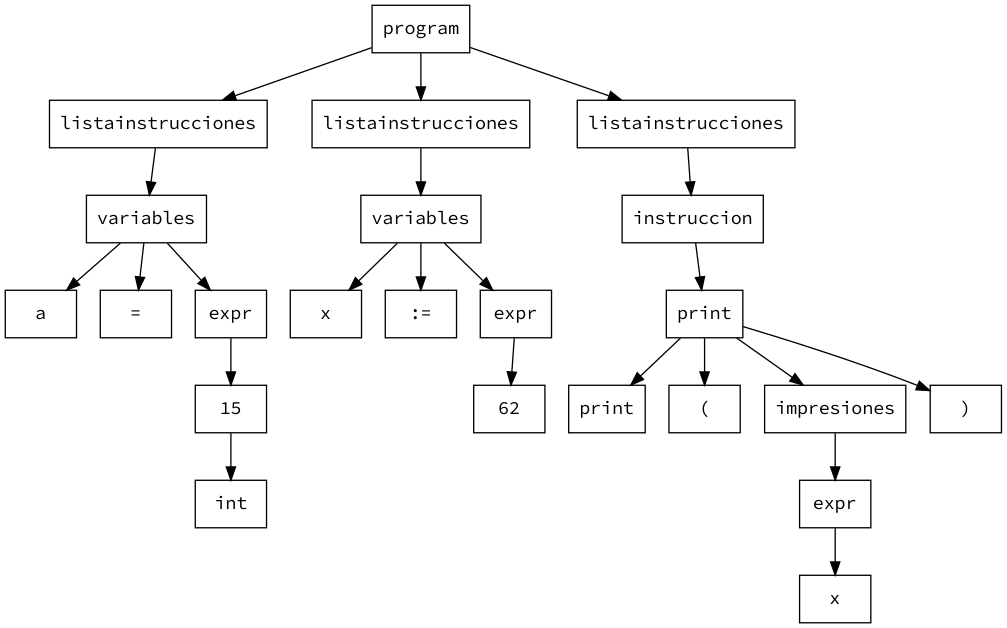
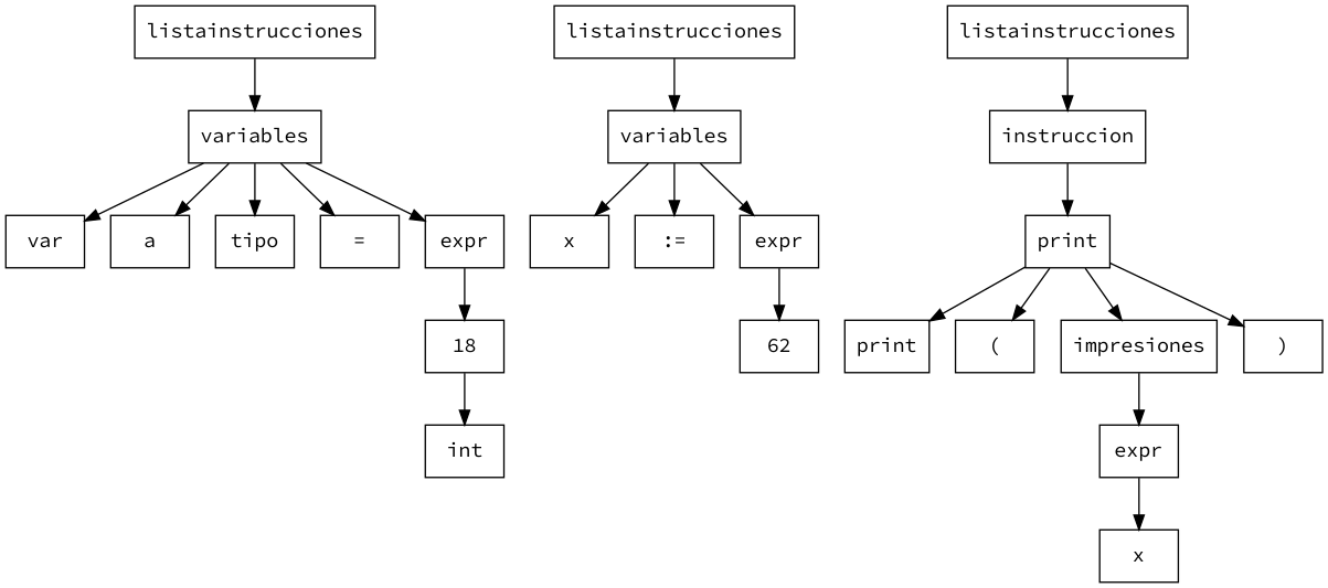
  digraph {
    fontname="Source Code Pro"
    node [fontname="Source Code Pro" shape=box]
    edge [fontname="Source Code Pro"]
-   n1 [label=program]
    n2 [label=listainstrucciones]
    n3 [label=listainstrucciones]
    n4 [label=listainstrucciones]
    n5 [label=variables]
    n6 [label=variables]
    n7 [label=instruccion]
+   n8 [label=var]
    n9 [label=a]
+   n10 [label=tipo]
    n11 [label="="]
    n12 [label=expr]
-   n13 [label=15]
+   n13 [label=18]
    n14 [label=int]
    n15 [label=x]
    n16 [label=":="]
    n17 [label=expr]
    n18 [label=62]
    n19 [label=print]
    n20 [label=print]
    n21 [label="("]
    n22 [label=impresiones]
    n23 [label=")"]
    n24 [label=expr]
    n25 [label=x]
-   n1 -> n2
-   n1 -> n3
-   n1 -> n4
    n2 -> n5
    n3 -> n6
    n4 -> n7
+   n5 -> n8
    n5 -> n9
+   n5 -> n10
    n5 -> n11
    n5 -> n12
    n6 -> n15
    n6 -> n16
    n6 -> n17
    n7 -> n19
    n12 -> n13
    n13 -> n14
    n17 -> n18
    n19 -> n20
    n19 -> n21
    n19 -> n22
    n19 -> n23
    n22 -> n24
    n24 -> n25
  }
